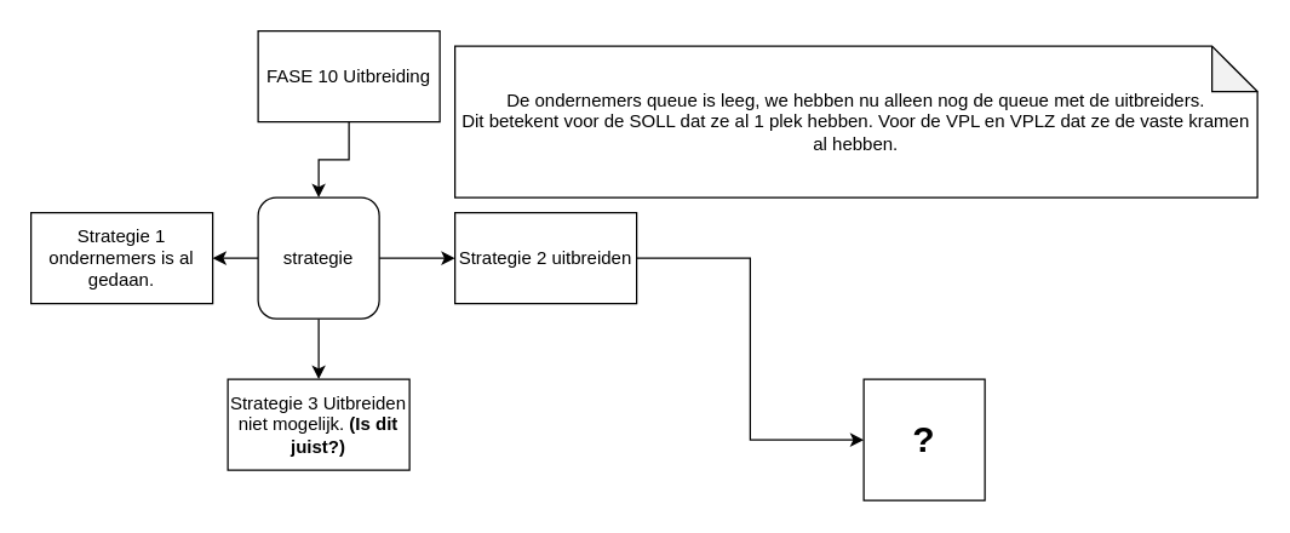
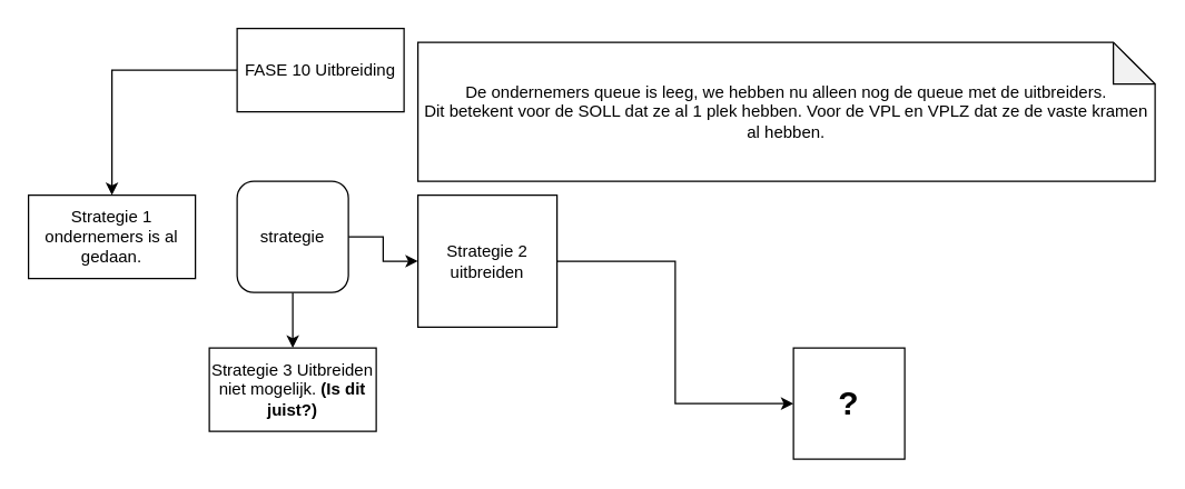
  <mxCell id="0" />
  <mxCell id="1" parent="0" />
- <mxCell id="2" style="edgeStyle=orthogonalEdgeStyle;rounded=0;orthogonalLoop=1;jettySize=auto;html=1;entryX=0.5;entryY=0;entryDx=0;entryDy=0;" edge="1" parent="1" source="3" target="7"><mxGeometry relative="1" as="geometry" /></mxCell>
+ <mxCell id="2" style="edgeStyle=orthogonalEdgeStyle;rounded=0;orthogonalLoop=1;jettySize=auto;html=1;" edge="1" parent="1" source="3" target="8"><mxGeometry relative="1" as="geometry" /></mxCell>
  <mxCell id="3" value="FASE 10 Uitbreiding" style="rounded=0;whiteSpace=wrap;html=1;" vertex="1" parent="1"><mxGeometry x="170" y="20" width="120" height="60" as="geometry" /></mxCell>
- <mxCell id="4" style="edgeStyle=orthogonalEdgeStyle;rounded=0;orthogonalLoop=1;jettySize=auto;html=1;" edge="1" parent="1" source="7" target="8"><mxGeometry relative="1" as="geometry" /></mxCell>
  <mxCell id="5" style="edgeStyle=orthogonalEdgeStyle;rounded=0;orthogonalLoop=1;jettySize=auto;html=1;" edge="1" parent="1" source="7" target="10"><mxGeometry relative="1" as="geometry" /></mxCell>
  <mxCell id="6" style="edgeStyle=orthogonalEdgeStyle;rounded=0;orthogonalLoop=1;jettySize=auto;html=1;entryX=0.5;entryY=0;entryDx=0;entryDy=0;" edge="1" parent="1" source="7" target="11"><mxGeometry relative="1" as="geometry" /></mxCell>
  <mxCell id="7" value="strategie" style="whiteSpace=wrap;html=1;rounded=1;" vertex="1" parent="1"><mxGeometry x="170" y="130" width="80" height="80" as="geometry" /></mxCell>
  <mxCell id="8" value="Strategie 1 ondernemers is al gedaan." style="rounded=0;whiteSpace=wrap;html=1;" vertex="1" parent="1"><mxGeometry x="20" y="140" width="120" height="60" as="geometry" /></mxCell>
  <mxCell id="9" style="edgeStyle=orthogonalEdgeStyle;rounded=0;orthogonalLoop=1;jettySize=auto;html=1;entryX=0;entryY=0.5;entryDx=0;entryDy=0;fontSize=24;" edge="1" parent="1" source="10" target="13"><mxGeometry relative="1" as="geometry" /></mxCell>
- <mxCell id="10" value="Strategie 2 uitbreiden" style="rounded=0;whiteSpace=wrap;html=1;" vertex="1" parent="1"><mxGeometry x="300" y="140" width="120" height="60" as="geometry" /></mxCell>
+ <mxCell id="10" value="Strategie 2 uitbreiden" style="rounded=0;whiteSpace=wrap;html=1;" vertex="1" parent="1"><mxGeometry x="300" y="140" width="100" height="95" as="geometry" /></mxCell>
  <mxCell id="11" value="Strategie 3 Uitbreiden niet mogelijk.&lt;b&gt; (Is dit juist?)&lt;/b&gt;" style="rounded=0;whiteSpace=wrap;html=1;" vertex="1" parent="1"><mxGeometry x="150" y="250" width="120" height="60" as="geometry" /></mxCell>
  <mxCell id="12" value="De ondernemers queue is leeg, we hebben nu alleen nog de queue met de uitbreiders.&lt;br&gt;Dit betekent voor de SOLL dat ze al 1 plek hebben. Voor de VPL en VPLZ dat ze de vaste kramen al hebben." style="shape=note;whiteSpace=wrap;html=1;backgroundOutline=1;darkOpacity=0.05;" vertex="1" parent="1"><mxGeometry x="300" y="30" width="530" height="100" as="geometry" /></mxCell>
  <mxCell id="13" value="&lt;font style=&quot;font-size: 24px&quot;&gt;&lt;b&gt;?&lt;/b&gt;&lt;/font&gt;" style="whiteSpace=wrap;html=1;aspect=fixed;" vertex="1" parent="1"><mxGeometry x="570" y="250" width="80" height="80" as="geometry" /></mxCell>
